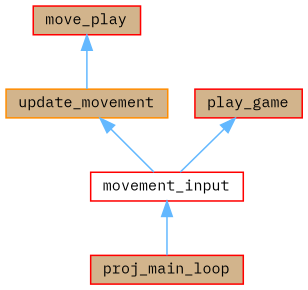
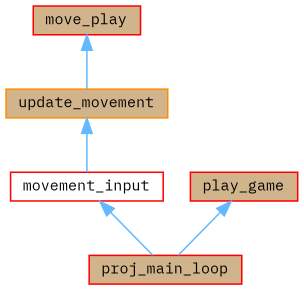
  digraph {
    fontname="IBM Plex Mono"
    rankdir=TB
    node [color=red fillcolor=tan fontname="IBM Plex Mono" fontsize=10 shape=box style=filled]
    edge [color=steelblue1 dir=back fontname="IBM Plex Mono" fontsize=10 labelfontname=Helvetica labelfontsize=10 style=solid]
    n1 [fontcolor=black height=0.2 label=move_play width=0.4]
    n2 [color=darkorange height=0.2 label=update_movement width=0.4]
    n3 [fillcolor=white height=0.2 label=movement_input width=0.4]
    n4 [height=0.2 label=proj_main_loop width=0.4]
    n5 [height=0.2 label=play_game width=0.4]
    n1 -> n2
    n2 -> n3
    n3 -> n4
-   n5 -> n3
+   n5 -> n4
  }
